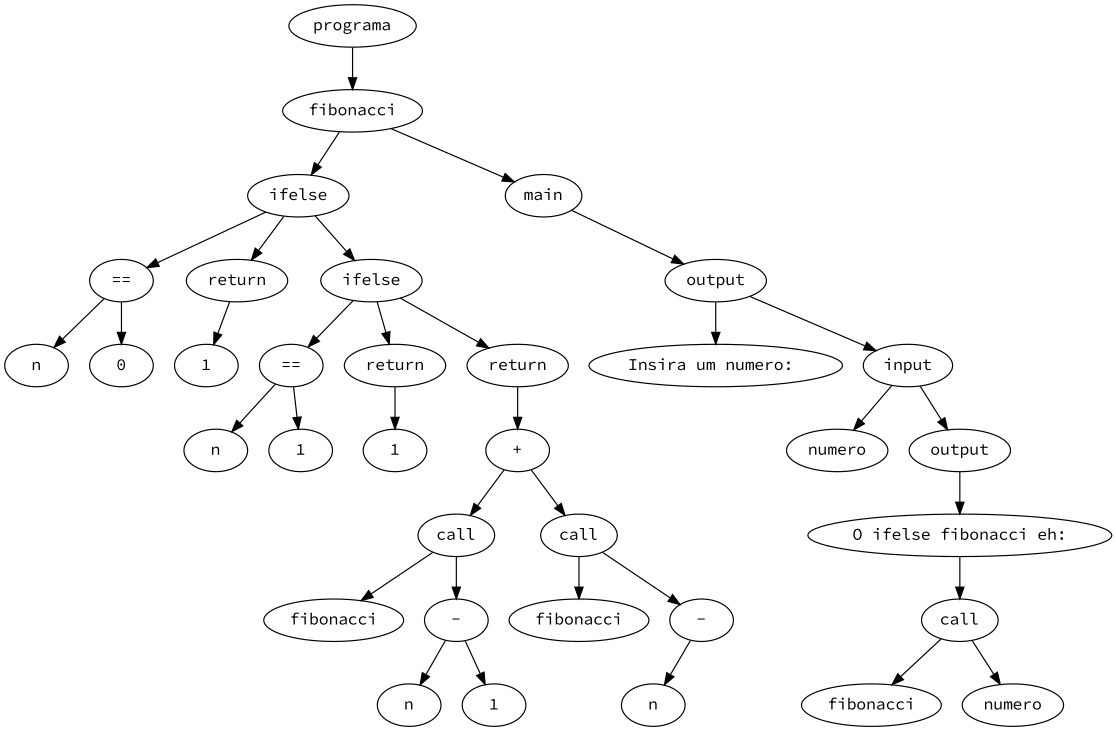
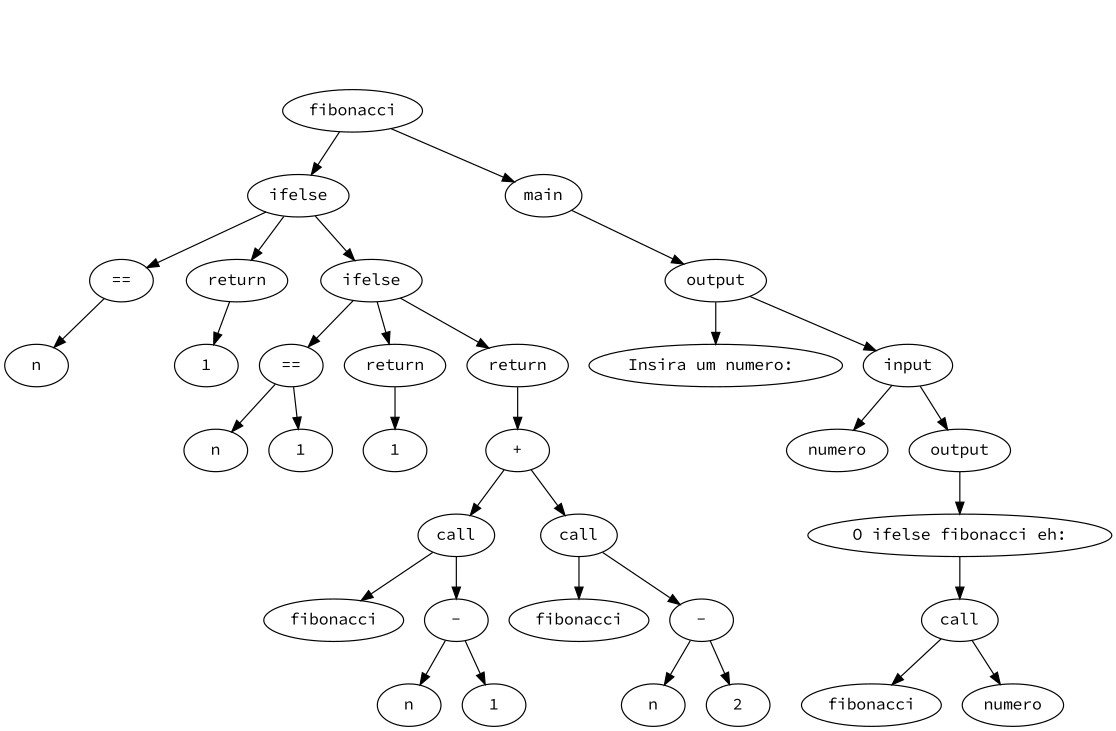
  digraph {
    fontname="Source Code Pro"
    node [fontname="Source Code Pro"]
    edge [fontname="Source Code Pro"]
-   n1 [label=programa]
    n2 [label=fibonacci]
    n3 [label=ifelse]
    n4 [label=main]
    n5 [label="=="]
    n6 [label=return]
    n7 [label=ifelse]
    n8 [label=output]
    n9 [label=n]
-   n10 [label=0]
    n11 [label=1]
    n12 [label="=="]
    n13 [label=return]
    n14 [label=return]
    n15 [label=n]
    n16 [label=1]
    n17 [label=1]
    n18 [label="+"]
    n19 [label=call]
    n20 [label=call]
    n21 [label=fibonacci]
    n22 [label="-"]
    n23 [label=fibonacci]
    n24 [label="-"]
    n25 [label=n]
    n26 [label=1]
    n27 [label=n]
+   n28 [label=2]
    n29 [label="Insira um numero: "]
    n30 [label=input]
    n31 [label=numero]
    n32 [label=output]
    n33 [label="O ifelse fibonacci eh:"]
    n34 [label=call]
    n35 [label=fibonacci]
    n36 [label=numero]
-   n1 -> n2
    n2 -> n3
    n2 -> n4
    n3 -> n5
    n3 -> n6
    n3 -> n7
    n4 -> n8
    n5 -> n9
-   n5 -> n10
    n6 -> n11
    n7 -> n12
    n7 -> n13
    n7 -> n14
    n8 -> n29
    n8 -> n30
    n12 -> n15
    n12 -> n16
    n13 -> n17
    n14 -> n18
    n18 -> n19
    n18 -> n20
    n19 -> n21
    n19 -> n22
    n20 -> n23
    n20 -> n24
    n22 -> n25
    n22 -> n26
    n24 -> n27
+   n24 -> n28
    n30 -> n31
    n30 -> n32
    n32 -> n33
    n33 -> n34
    n34 -> n35
    n34 -> n36
  }
